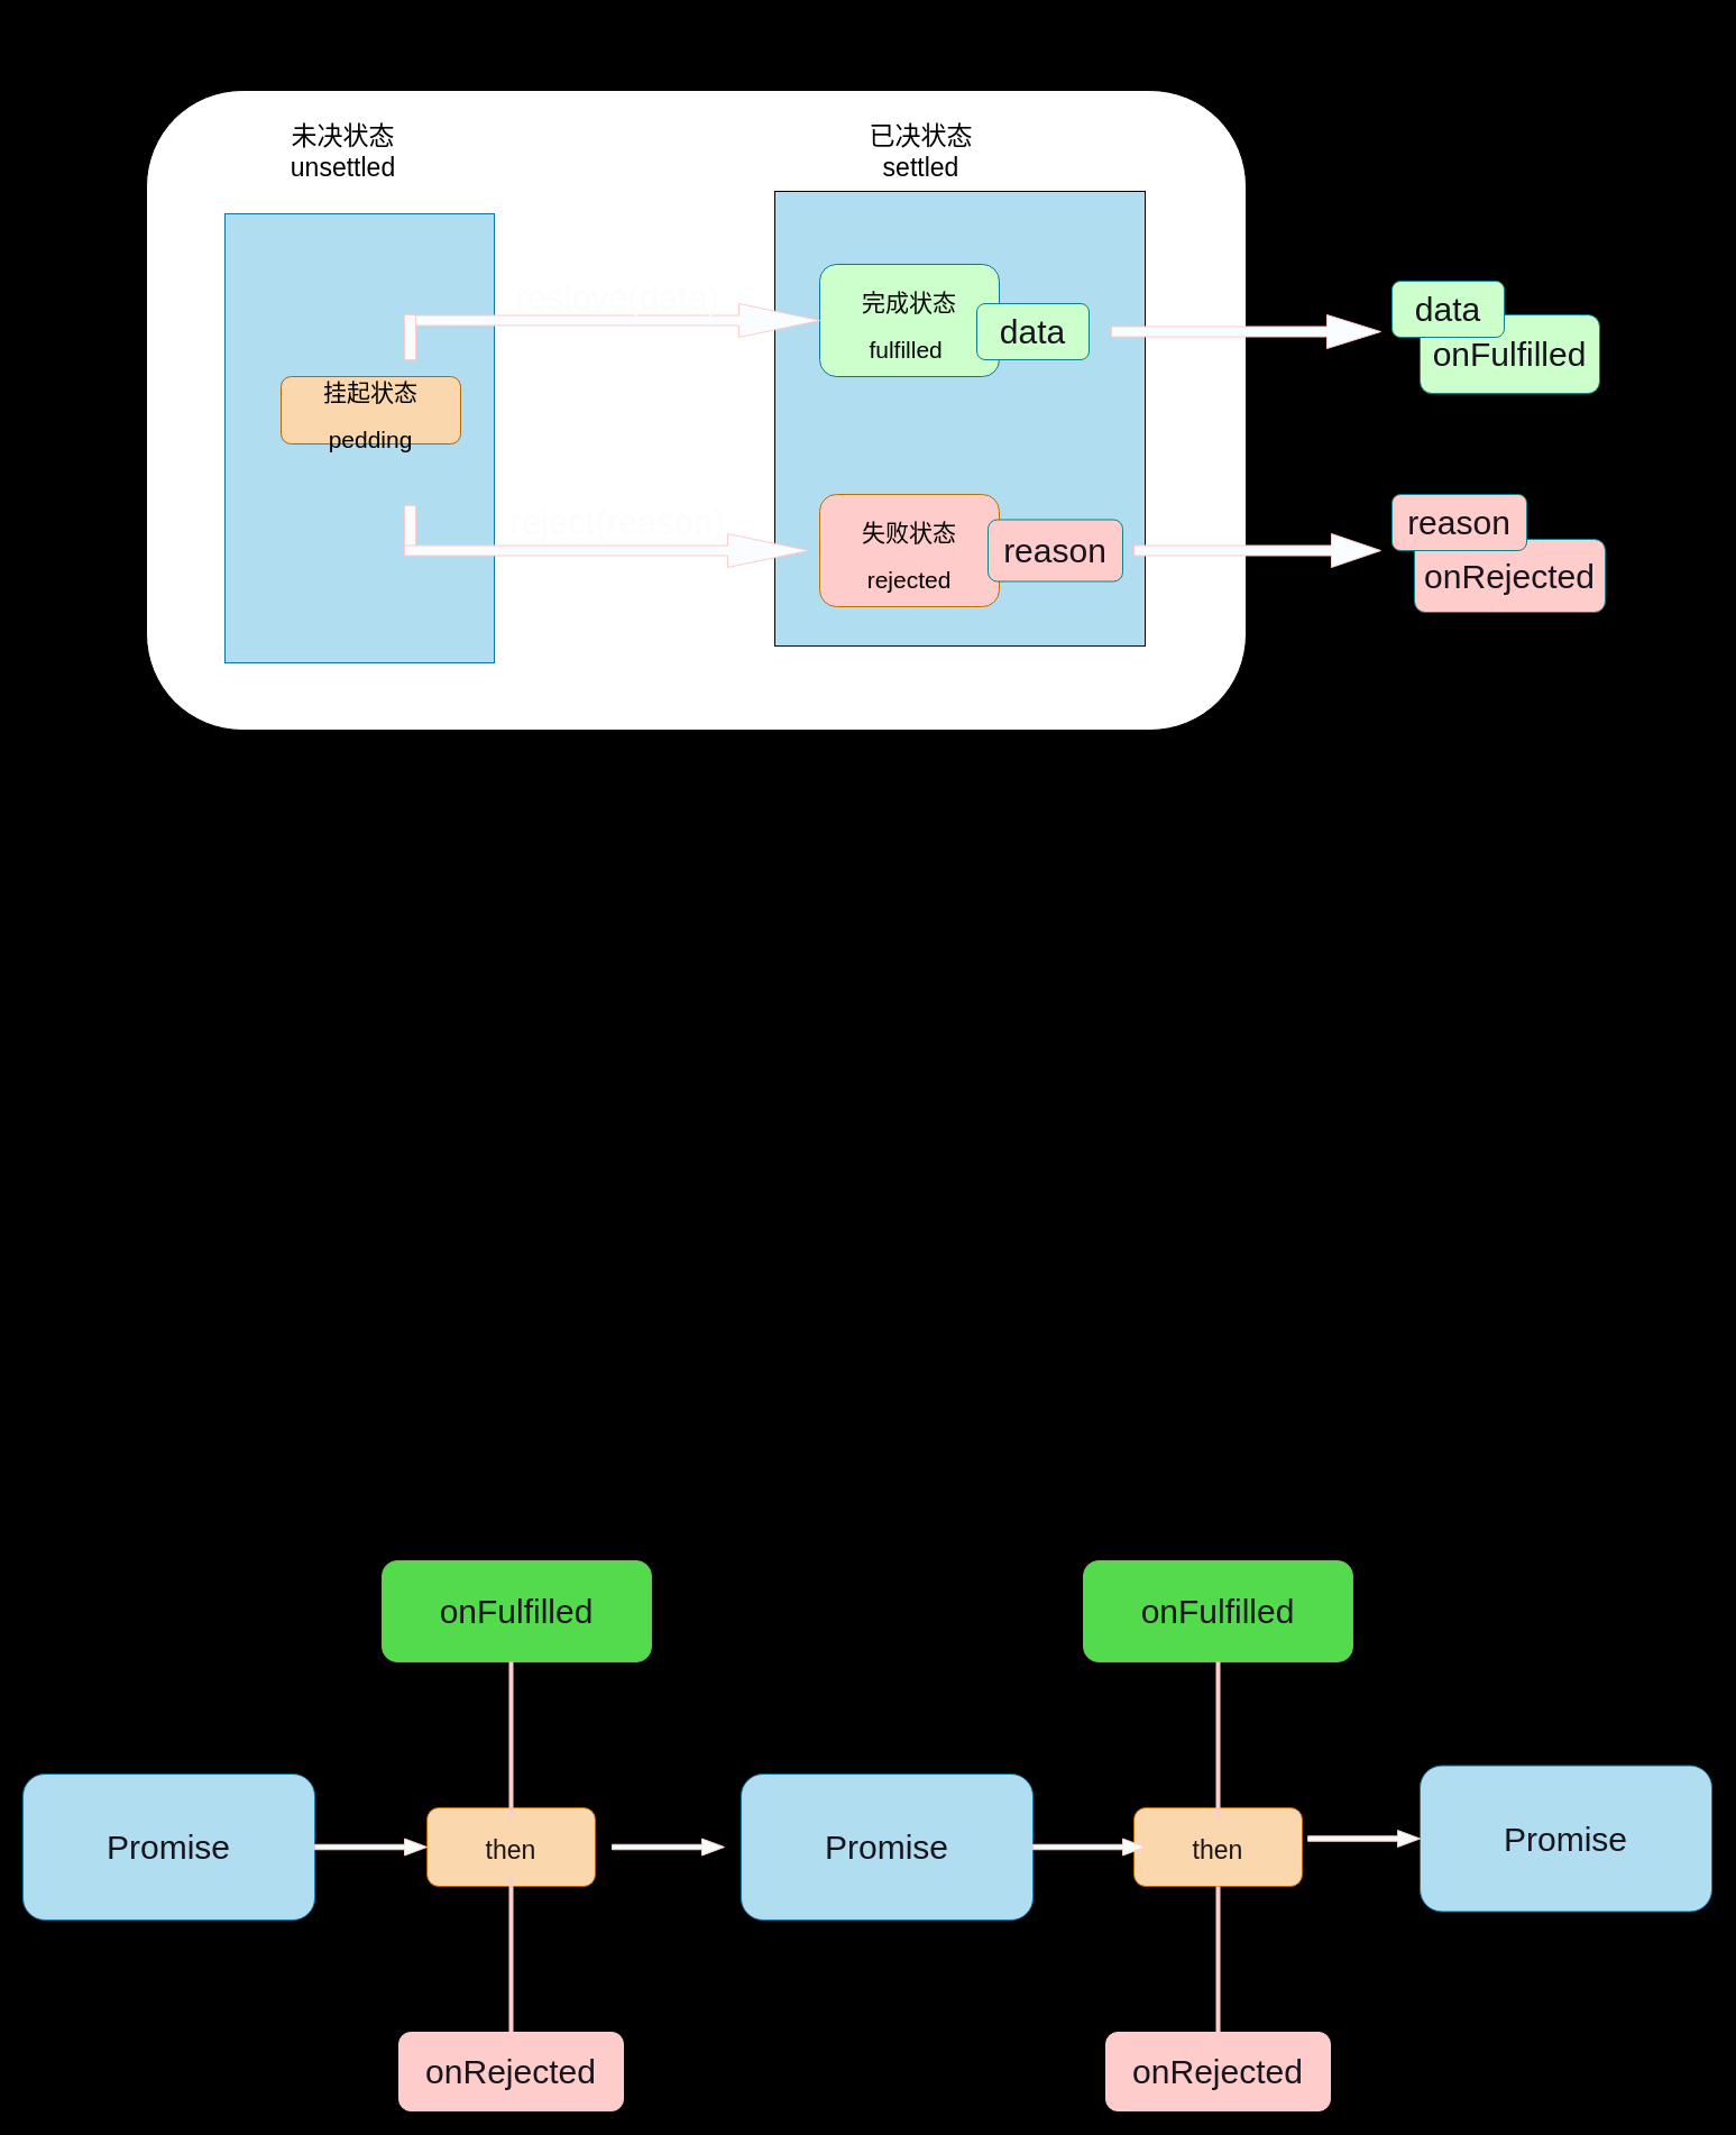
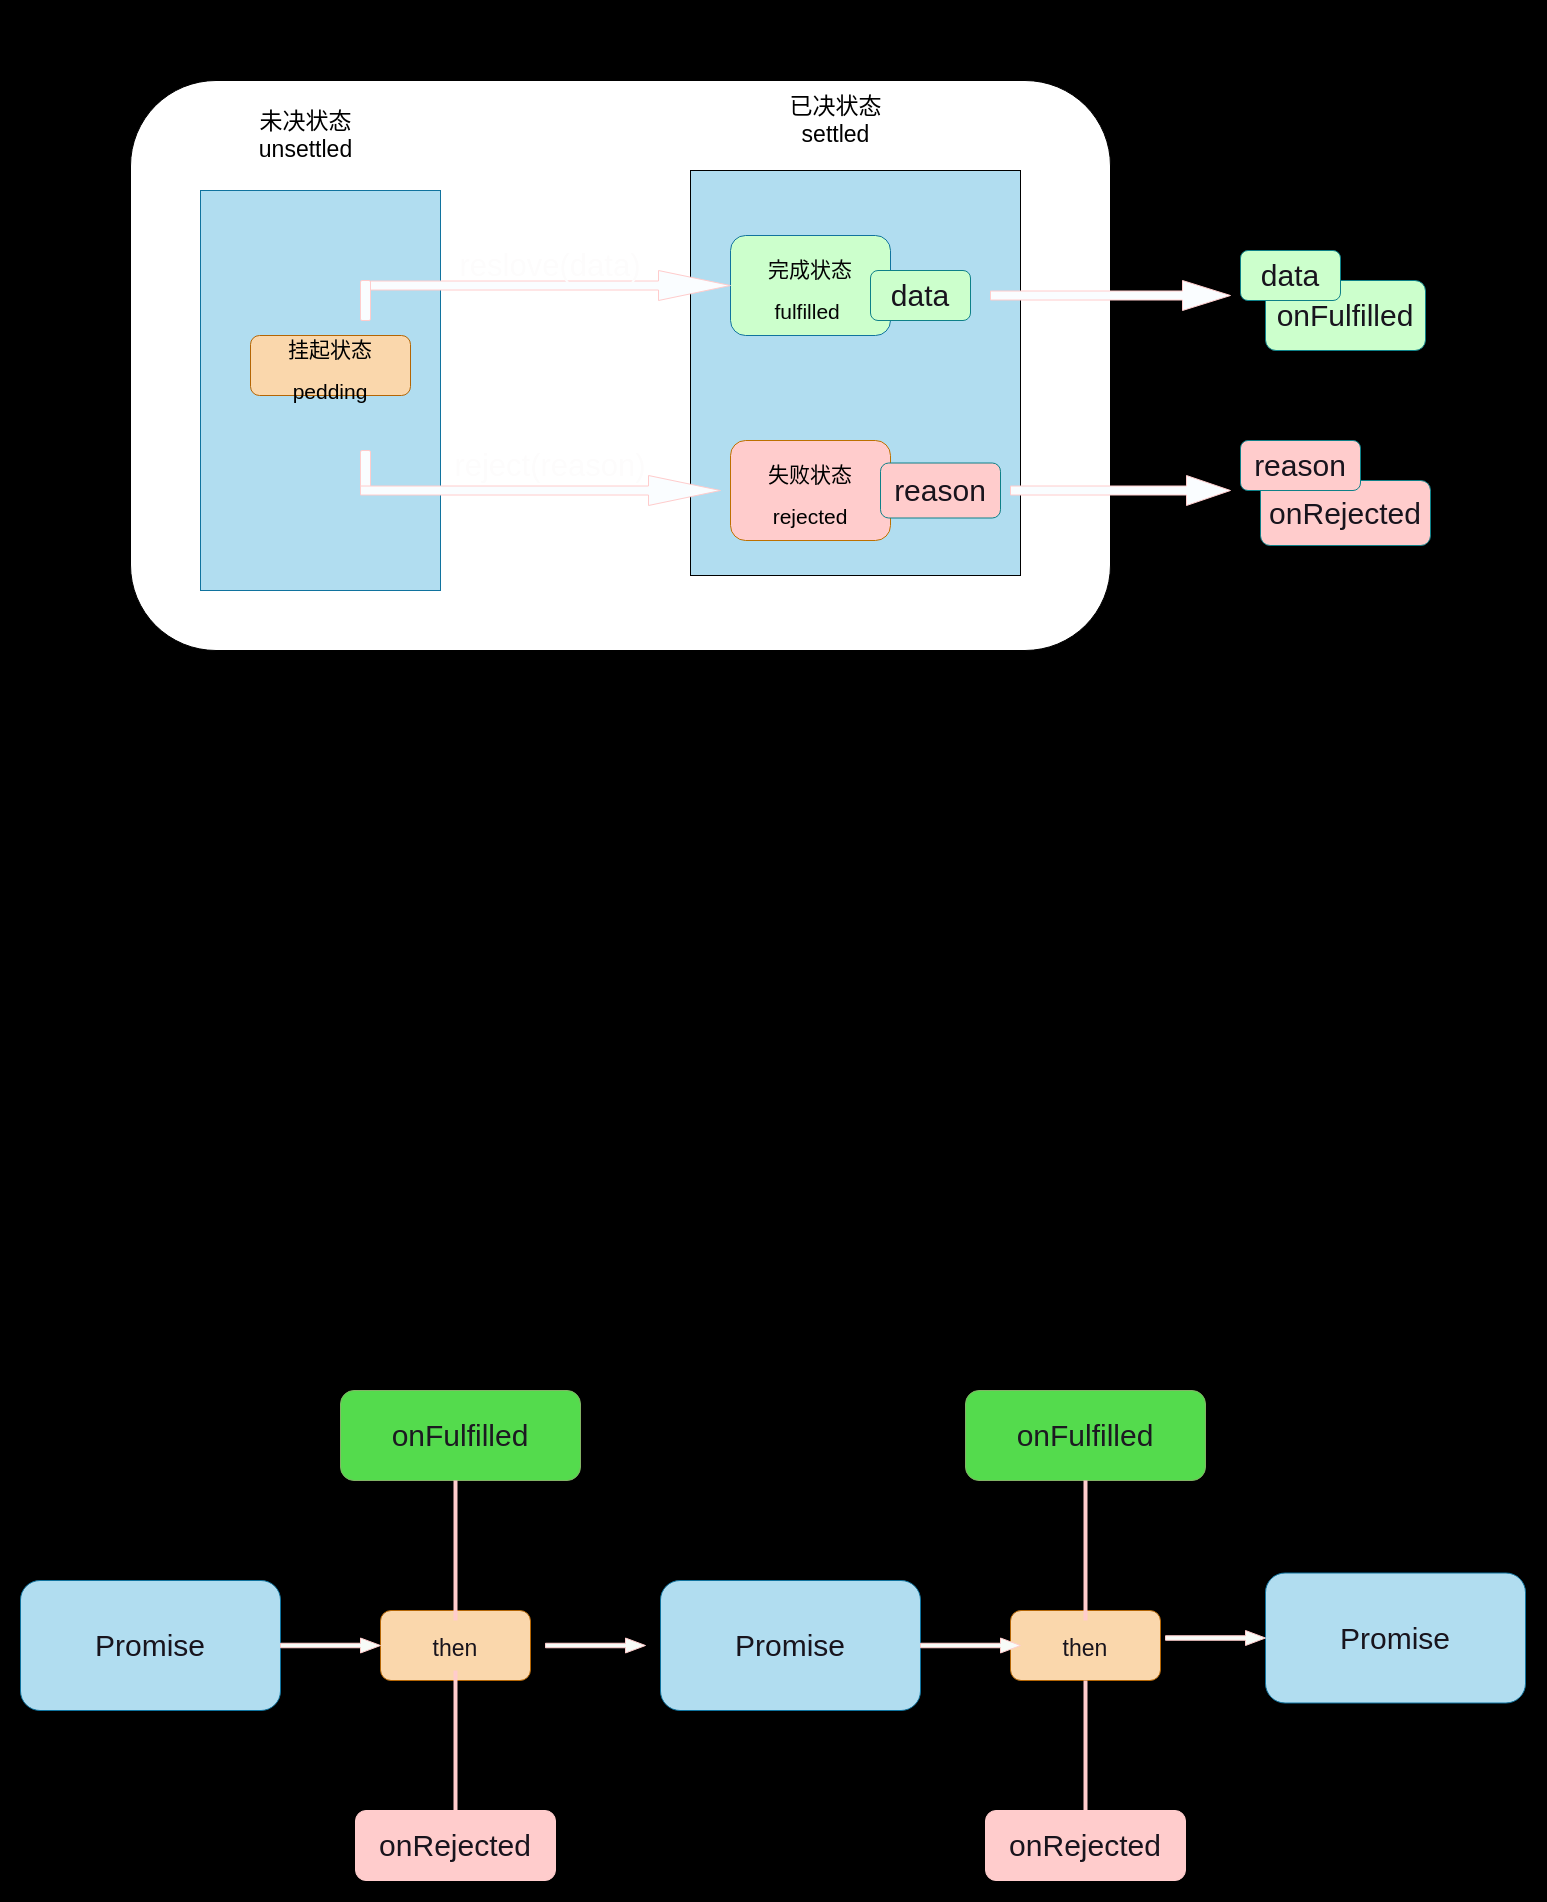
  <mxCell id="0" />
  <mxCell id="1" parent="0" />
  <mxCell id="2" value="" style="rounded=1;whiteSpace=wrap;html=1;" parent="1" vertex="1"><mxGeometry x="130" y="80" width="980" height="570" as="geometry" /></mxCell>
  <mxCell id="3" value="&lt;font style=&quot;font-size: 35px;&quot;&gt;Promise 对象&lt;/font&gt;" style="text;html=1;align=center;verticalAlign=middle;resizable=0;points=[];autosize=1;strokeColor=none;fillColor=none;" parent="1" vertex="1"><mxGeometry x="480" y="20" width="230" height="60" as="geometry" /></mxCell>
  <mxCell id="4" value="" style="rounded=0;whiteSpace=wrap;html=1;fontSize=35;fillColor=#b1ddf0;strokeColor=#10739e;" parent="1" vertex="1"><mxGeometry x="200" y="190" width="240" height="400" as="geometry" /></mxCell>
  <mxCell id="5" value="" style="rounded=0;whiteSpace=wrap;html=1;fontSize=35;fillColor=#b1ddf0;" parent="1" vertex="1"><mxGeometry x="690" y="170" width="330" height="405" as="geometry" /></mxCell>
  <mxCell id="6" value="&lt;font color=&quot;#000000&quot; style=&quot;font-size: 21px;&quot;&gt;挂起状态&lt;br&gt;pedding&lt;/font&gt;" style="rounded=1;whiteSpace=wrap;html=1;fontSize=35;fillColor=#fad7ac;strokeColor=#b46504;" parent="1" vertex="1"><mxGeometry x="250" y="335" width="160" height="60" as="geometry" /></mxCell>
  <mxCell id="7" value="&lt;font style=&quot;font-size: 23px;&quot;&gt;未决状态&lt;br&gt;unsettled&lt;/font&gt;" style="text;html=1;align=center;verticalAlign=middle;resizable=0;points=[];autosize=1;strokeColor=none;fillColor=none;fontSize=21;" parent="1" vertex="1"><mxGeometry x="245" y="100" width="120" height="70" as="geometry" /></mxCell>
- <mxCell id="8" value="&lt;font style=&quot;font-size: 23px;&quot;&gt;已决状态&lt;br&gt;settled&lt;/font&gt;" style="text;html=1;align=center;verticalAlign=middle;resizable=0;points=[];autosize=1;strokeColor=none;fillColor=none;fontSize=21;" parent="1" vertex="1"><mxGeometry x="760" y="100" width="120" height="70" as="geometry" /></mxCell>
+ <mxCell id="8" value="&lt;font style=&quot;font-size: 23px;&quot;&gt;已决状态&lt;br&gt;settled&lt;/font&gt;" style="text;html=1;align=center;verticalAlign=middle;resizable=0;points=[];autosize=1;strokeColor=none;fillColor=none;fontSize=21;" parent="1" vertex="1"><mxGeometry x="775" y="85" width="120" height="70" as="geometry" /></mxCell>
  <mxCell id="9" value="&lt;font color=&quot;#050505&quot; style=&quot;font-size: 21px;&quot;&gt;完成状态&lt;br&gt;fulfilled&amp;nbsp;&lt;/font&gt;" style="rounded=1;whiteSpace=wrap;html=1;fontSize=35;fillColor=#CCFFCC;strokeColor=#10739e;" parent="1" vertex="1"><mxGeometry x="730" y="235" width="160" height="100" as="geometry" /></mxCell>
  <mxCell id="10" value="&lt;font style=&quot;font-size: 21px;&quot;&gt;失败状态&lt;br&gt;rejected&lt;br&gt;&lt;/font&gt;" style="rounded=1;whiteSpace=wrap;html=1;fontSize=35;fillColor=#FFCCCC;fontColor=#000000;strokeColor=#BD7000;" parent="1" vertex="1"><mxGeometry x="730" y="440" width="160" height="100" as="geometry" /></mxCell>
  <mxCell id="11" value="" style="rounded=1;whiteSpace=wrap;html=1;strokeColor=#FFCCCC;fontColor=#050505;fillColor=#fafdff;" parent="1" vertex="1"><mxGeometry x="360" y="280" width="10" height="40" as="geometry" /></mxCell>
  <mxCell id="12" value="" style="rounded=1;whiteSpace=wrap;html=1;strokeColor=#FFCCCC;fontColor=#050505;fillColor=#fafdff;" parent="1" vertex="1"><mxGeometry x="360" y="450" width="10" height="40" as="geometry" /></mxCell>
  <mxCell id="13" value="" style="shape=singleArrow;whiteSpace=wrap;html=1;strokeColor=#FFCCCC;fontColor=#050505;fillColor=#fafdff;" parent="1" vertex="1"><mxGeometry x="370" y="270" width="360" height="30" as="geometry" /></mxCell>
  <mxCell id="14" value="" style="shape=singleArrow;whiteSpace=wrap;html=1;strokeColor=#FFCCCC;fontColor=#050505;fillColor=#fafdff;" parent="1" vertex="1"><mxGeometry x="360" y="475" width="360" height="30" as="geometry" /></mxCell>
  <mxCell id="15" value="&lt;font style=&quot;font-size: 31px;&quot; color=&quot;#fdfcfc&quot;&gt;reslove(data)&lt;/font&gt;" style="text;html=1;strokeColor=none;fillColor=none;align=center;verticalAlign=middle;whiteSpace=wrap;rounded=0;fontColor=#050505;" parent="1" vertex="1"><mxGeometry x="520" y="250" width="60" height="30" as="geometry" /></mxCell>
  <mxCell id="16" value="&lt;font color=&quot;#fdfcfc&quot;&gt;&lt;span style=&quot;font-size: 31px;&quot;&gt;reject(reason)&lt;/span&gt;&lt;/font&gt;" style="text;html=1;strokeColor=none;fillColor=none;align=center;verticalAlign=middle;whiteSpace=wrap;rounded=0;fontColor=#050505;" parent="1" vertex="1"><mxGeometry x="520" y="450" width="60" height="30" as="geometry" /></mxCell>
  <mxCell id="17" value="&lt;font color=&quot;#18141d&quot;&gt;data&lt;/font&gt;" style="rounded=1;whiteSpace=wrap;html=1;strokeColor=#0e8088;fontSize=30;fillColor=#ccffcc;" parent="1" vertex="1"><mxGeometry x="870" y="270" width="100" height="50" as="geometry" /></mxCell>
  <mxCell id="18" value="&lt;font color=&quot;#18141d&quot;&gt;reason&lt;/font&gt;" style="rounded=1;whiteSpace=wrap;html=1;strokeColor=#0e8088;fontSize=30;fillColor=#ffcccc;" parent="1" vertex="1"><mxGeometry x="880" y="462.5" width="120" height="55" as="geometry" /></mxCell>
  <mxCell id="19" value="" style="shape=singleArrow;whiteSpace=wrap;html=1;strokeColor=#FFCCCC;fontColor=#050505;fillColor=#fafdff;" parent="1" vertex="1"><mxGeometry x="990" y="280" width="240" height="30" as="geometry" /></mxCell>
  <mxCell id="20" value="" style="shape=singleArrow;whiteSpace=wrap;html=1;strokeColor=#FFCCCC;fontColor=#050505;fillColor=#fafdff;" parent="1" vertex="1"><mxGeometry x="1010" y="475" width="220" height="30" as="geometry" /></mxCell>
  <mxCell id="21" value="&lt;font color=&quot;#18141d&quot;&gt;onFulfilled&lt;/font&gt;" style="rounded=1;whiteSpace=wrap;html=1;strokeColor=#0e8088;fontSize=30;fillColor=#ccffcc;" parent="1" vertex="1"><mxGeometry x="1265" y="280" width="160" height="70" as="geometry" /></mxCell>
  <mxCell id="22" value="&lt;font color=&quot;#18141d&quot;&gt;data&lt;/font&gt;" style="rounded=1;whiteSpace=wrap;html=1;strokeColor=#0e8088;fontSize=30;fillColor=#ccffcc;" parent="1" vertex="1"><mxGeometry x="1240" y="250" width="100" height="50" as="geometry" /></mxCell>
  <mxCell id="23" value="&lt;font color=&quot;#18141d&quot;&gt;onRejected&lt;/font&gt;" style="rounded=1;whiteSpace=wrap;html=1;strokeColor=#0e8088;fontSize=30;fillColor=#ffcccc;" parent="1" vertex="1"><mxGeometry x="1260" y="480" width="170" height="65" as="geometry" /></mxCell>
  <mxCell id="24" value="&lt;font color=&quot;#18141d&quot;&gt;reason&lt;/font&gt;" style="rounded=1;whiteSpace=wrap;html=1;strokeColor=#0e8088;fontSize=30;fillColor=#ffcccc;" parent="1" vertex="1"><mxGeometry x="1240" y="440" width="120" height="50" as="geometry" /></mxCell>
  <mxCell id="25" value="onRejected" style="rounded=1;whiteSpace=wrap;html=1;strokeColor=#FFCCCC;fontSize=30;fontColor=#18141d;fillColor=#ffcccc;" parent="1" vertex="1"><mxGeometry x="355" y="1810" width="200" height="70" as="geometry" /></mxCell>
  <mxCell id="26" value="onRejected" style="rounded=1;whiteSpace=wrap;html=1;strokeColor=#FFCCCC;fontSize=30;fontColor=#18141d;fillColor=#ffcccc;" parent="1" vertex="1"><mxGeometry x="985" y="1810" width="200" height="70" as="geometry" /></mxCell>
  <mxCell id="27" value="&lt;font style=&quot;font-size: 23px;&quot; color=&quot;#18141d&quot;&gt;then&lt;/font&gt;" style="rounded=1;whiteSpace=wrap;html=1;strokeColor=#b46504;fontSize=30;fillColor=#fad7ac;" parent="1" vertex="1"><mxGeometry x="380" y="1610" width="150" height="70" as="geometry" /></mxCell>
  <mxCell id="28" value="&lt;font style=&quot;font-size: 23px;&quot; color=&quot;#18141d&quot;&gt;then&lt;/font&gt;" style="rounded=1;whiteSpace=wrap;html=1;strokeColor=#b46504;fontSize=30;fillColor=#fad7ac;" parent="1" vertex="1"><mxGeometry x="1010" y="1610" width="150" height="70" as="geometry" /></mxCell>
  <mxCell id="29" value="&lt;font color=&quot;#18141d&quot; style=&quot;font-size: 30px;&quot;&gt;Promise&lt;/font&gt;" style="rounded=1;whiteSpace=wrap;html=1;strokeColor=#10739e;fontSize=23;fillColor=#b1ddf0;" parent="1" vertex="1"><mxGeometry x="20" y="1580" width="260" height="130" as="geometry" /></mxCell>
  <mxCell id="30" value="&lt;font color=&quot;#18141d&quot; style=&quot;font-size: 30px;&quot;&gt;Promise&lt;/font&gt;" style="rounded=1;whiteSpace=wrap;html=1;strokeColor=#10739e;fontSize=23;fillColor=#b1ddf0;" parent="1" vertex="1"><mxGeometry x="660" y="1580" width="260" height="130" as="geometry" /></mxCell>
  <mxCell id="31" value="&lt;font color=&quot;#18141d&quot; style=&quot;font-size: 30px;&quot;&gt;Promise&lt;/font&gt;" style="rounded=1;whiteSpace=wrap;html=1;strokeColor=#10739e;fontSize=23;fillColor=#b1ddf0;" parent="1" vertex="1"><mxGeometry x="1265" y="1572.5" width="260" height="130" as="geometry" /></mxCell>
  <mxCell id="32" value="&lt;font color=&quot;#1c1921&quot;&gt;onFulfilled&lt;/font&gt;" style="rounded=1;whiteSpace=wrap;html=1;strokeColor=#82b366;fontSize=30;fillColor=#54db4d;gradientColor=none;" parent="1" vertex="1"><mxGeometry x="340" y="1390" width="240" height="90" as="geometry" /></mxCell>
  <mxCell id="33" value="&lt;font color=&quot;#1c1921&quot;&gt;onFulfilled&lt;/font&gt;" style="rounded=1;whiteSpace=wrap;html=1;strokeColor=#82b366;fontSize=30;fillColor=#54db4d;gradientColor=none;" parent="1" vertex="1"><mxGeometry x="965" y="1390" width="240" height="90" as="geometry" /></mxCell>
  <mxCell id="34" value="" style="shape=singleArrow;whiteSpace=wrap;html=1;strokeColor=#FFCCCC;fontSize=30;fontColor=#1c1921;fillColor=#f8fcf8;gradientColor=none;" parent="1" vertex="1"><mxGeometry x="280" y="1637.5" width="100" height="15" as="geometry" /></mxCell>
  <mxCell id="35" value="" style="shape=singleArrow;whiteSpace=wrap;html=1;strokeColor=#FFCCCC;fontSize=30;fontColor=#1c1921;fillColor=#f8fcf8;gradientColor=none;" parent="1" vertex="1"><mxGeometry x="545" y="1637.5" width="100" height="15" as="geometry" /></mxCell>
  <mxCell id="36" value="" style="shape=singleArrow;whiteSpace=wrap;html=1;strokeColor=#FFCCCC;fontSize=30;fontColor=#1c1921;fillColor=#f8fcf8;gradientColor=none;" parent="1" vertex="1"><mxGeometry x="920" y="1637.5" width="100" height="15" as="geometry" /></mxCell>
  <mxCell id="37" value="" style="shape=singleArrow;whiteSpace=wrap;html=1;strokeColor=#FFCCCC;fontSize=30;fontColor=#1c1921;fillColor=#f8fcf8;gradientColor=none;" parent="1" vertex="1"><mxGeometry x="1165" y="1630" width="100" height="15" as="geometry" /></mxCell>
  <mxCell id="38" value="" style="line;strokeWidth=4;direction=south;html=1;perimeter=backbonePerimeter;points=[];outlineConnect=0;strokeColor=#FFCCCC;fontSize=30;fontColor=#1c1921;fillColor=#f8fcf8;gradientColor=none;" parent="1" vertex="1"><mxGeometry x="450" y="1480" width="10" height="140" as="geometry" /></mxCell>
  <mxCell id="39" value="" style="line;strokeWidth=4;direction=south;html=1;perimeter=backbonePerimeter;points=[];outlineConnect=0;strokeColor=#FFCCCC;fontSize=30;fontColor=#1c1921;fillColor=#f8fcf8;gradientColor=none;" parent="1" vertex="1"><mxGeometry x="1080" y="1480" width="10" height="140" as="geometry" /></mxCell>
  <mxCell id="40" value="" style="line;strokeWidth=4;direction=south;html=1;perimeter=backbonePerimeter;points=[];outlineConnect=0;strokeColor=#FFCCCC;fontSize=30;fontColor=#1c1921;fillColor=#f8fcf8;gradientColor=none;" parent="1" vertex="1"><mxGeometry x="450" y="1670" width="10" height="140" as="geometry" /></mxCell>
  <mxCell id="41" value="" style="line;strokeWidth=4;direction=south;html=1;perimeter=backbonePerimeter;points=[];outlineConnect=0;strokeColor=#FFCCCC;fontSize=30;fontColor=#1c1921;fillColor=#f8fcf8;gradientColor=none;" parent="1" vertex="1"><mxGeometry x="1080" y="1680" width="10" height="140" as="geometry" /></mxCell>
